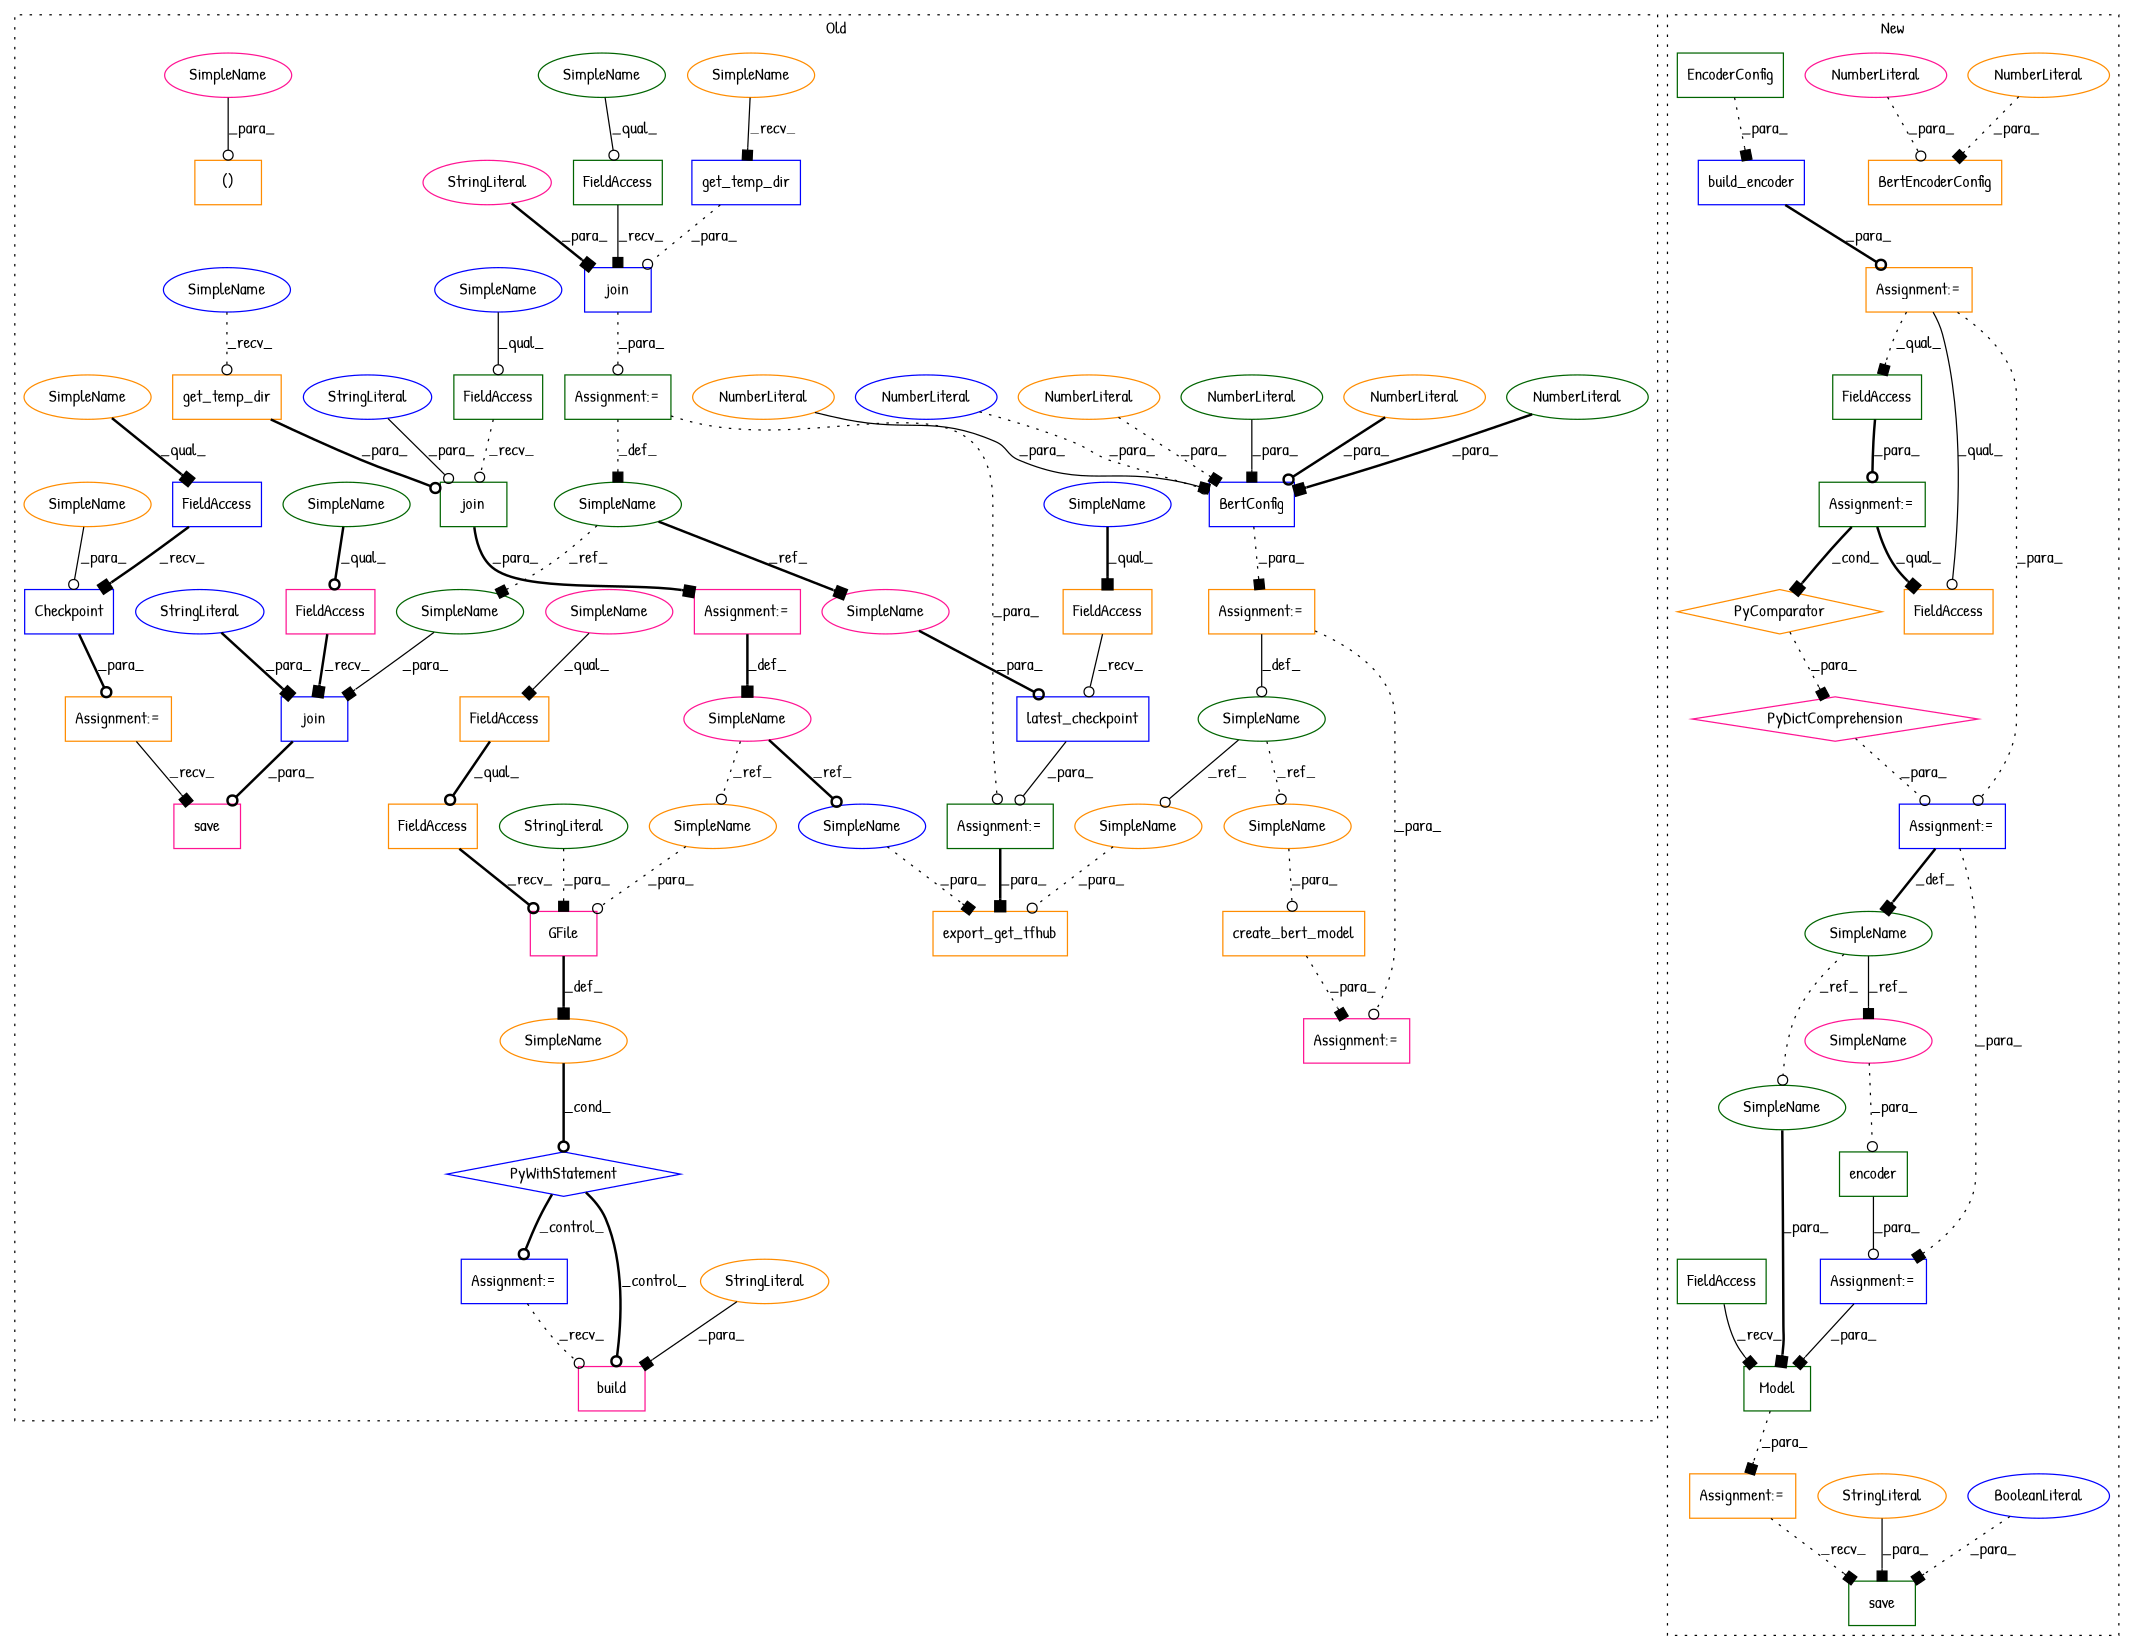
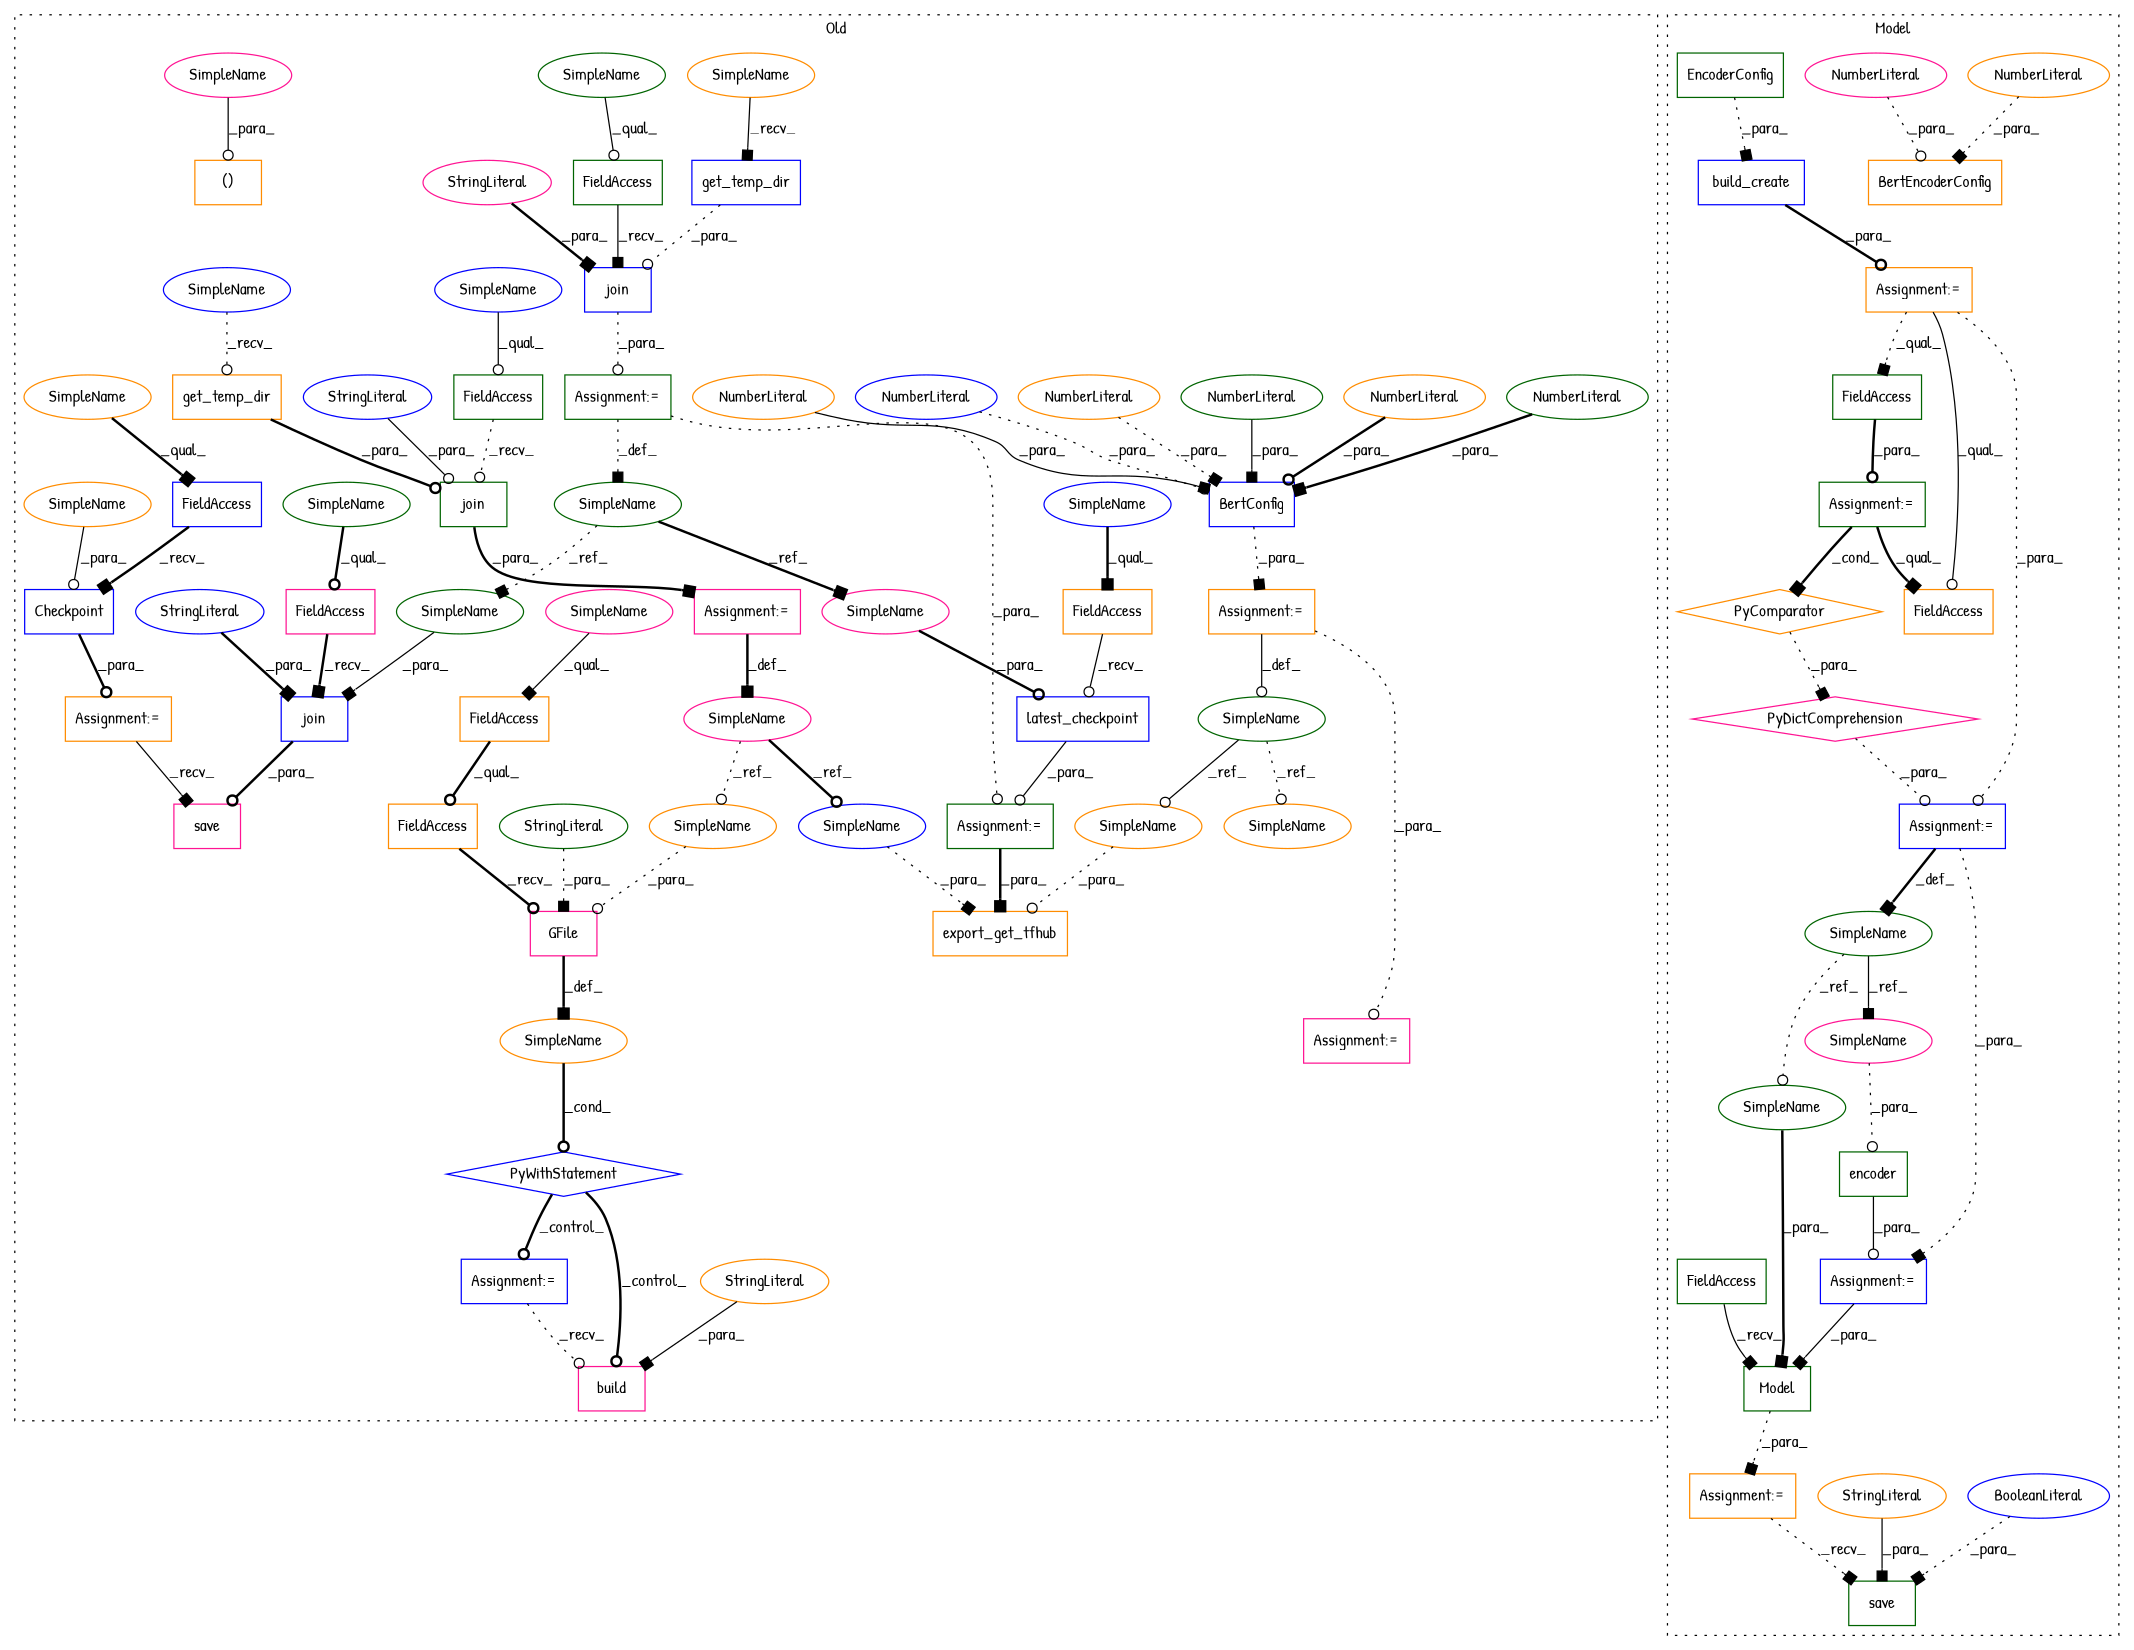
  digraph {
    fontname="Patrick Hand"
    node [a=42 color=darkorange fontname="Patrick Hand" l=1 s=9165 shape=box]
    edge [arrowhead=odot fontname="Patrick Hand" style=dotted]
    n1 [a=104 color=blue l="10,2" label=PyWithStatement s="9155,9206" shape=diamond]
    n2 [a=7 color=blue label="Assignment:=" s=9220]
    n3 [label=SimpleName shape=ellipse l="" s=""]
    n4 [a=32 color=darkgreen l="5,1" label=join s="9104,9148"]
    n5 [a=45 color=blue l=19 label=StringLiteral s=9129 shape=ellipse]
    n6 [a=22 color=darkgreen l=7 label=FieldAccess s=9096]
    n7 [a=7 color=deeppink label="Assignment:=" s=9095]
    n8 [a=32 color=deeppink l="6,1" label=GFile s="9185,9205"]
    n9 [color=deeppink l=10 label=SimpleName s=9085 shape=ellipse]
    n10 [a=32 l="18,1" label=export_get_tfhub s="9339,9417"]
    n11 [a=32 color=blue l="11,1" label=BertConfig s="8697,8727"]
    n12 [a=34 color=darkgreen l=5 label=NumberLiteral s=8708 shape=ellipse]
    n13 [a=34 l=3 label=NumberLiteral s=8720 shape=ellipse]
    n14 [a=34 color=darkgreen label=NumberLiteral s=8724 shape=ellipse]
    n15 [a=34 label=NumberLiteral s=8726 shape=ellipse]
    n16 [a=34 color=blue l=2 label=NumberLiteral s=8714 shape=ellipse]
    n17 [a=34 l=2 label=NumberLiteral s=8717 shape=ellipse]
-   n18 [a=32 l="18,1" label=create_bert_model s="8775,8804"]
    n19 [color=darkgreen l=11 label=SimpleName s=8677 shape=ellipse]
    n20 [a=45 color=darkgreen l=3 label=StringLiteral s=9202 shape=ellipse]
    n21 [a=22 color=deeppink l=7 label=FieldAccess s=8953]
    n22 [a=22 l=19 label=FieldAccess]
    n23 [a=22 color=darkgreen l=7 label=FieldAccess s=8832]
    n24 [a=22 l=13 label=FieldAccess]
    n25 [a=22 color=blue l=16 label=FieldAccess s=8895]
    n26 [a=32 color=blue l="11,1" label=Checkpoint s="8912,8930"]
    n27 [a=22 l=16 label=FieldAccess s=9023]
    n28 [a=106 l=21 label="()" s=8739]
    n29 [a=32 color=deeppink l="5,1" label=save s="8948,8994"]
    n30 [a=32 color=blue l="5,1" label=join s="8840,8877"]
    n31 [a=32 color=blue l="18,1" label=latest_checkpoint s="9040,9078"]
    n32 [color=darkgreen l=20 label=SimpleName s=8811 shape=ellipse]
    n33 [a=32 color=blue l="5,1" label=join s="8961,8993"]
    n34 [a=45 color=blue l=6 label=StringLiteral s=8987 shape=ellipse]
    n35 [a=45 color=deeppink l=12 label=StringLiteral s=8865 shape=ellipse]
    n36 [a=7 color=darkgreen label="Assignment:=" s=9022]
    n37 [a=7 label="Assignment:=" s=8688]
    n38 [a=7 color=deeppink l=2 label="Assignment:=" s=8760]
    n39 [a=7 color=darkgreen label="Assignment:=" s=8831]
    n40 [a=7 label="Assignment:=" s=8894]
    n41 [a=32 color=deeppink l="6,1" label=build s="9231,9252"]
    n42 [a=45 l=15 label=StringLiteral s=9237 shape=ellipse]
    n43 [a=32 l=14 label=get_temp_dir s=9114]
    n44 [a=32 color=blue l=14 label=get_temp_dir s=8850]
    n45 [color=blue l=4 label=SimpleName s=9109 shape=ellipse]
    n46 [l=4 label=SimpleName s=8845 shape=ellipse]
    n47 [color=blue l=2 label=SimpleName s=9096 shape=ellipse]
    n48 [color=darkgreen l=2 label=SimpleName s=8832 shape=ellipse]
    n49 [color=darkgreen l=2 label=SimpleName s=8953 shape=ellipse]
    n50 [color=darkgreen l=20 label=SimpleName s=8966 shape=ellipse]
    n51 [color=deeppink l=20 label=SimpleName s=9058 shape=ellipse]
    n52 [color=deeppink l=10 label=SimpleName shape=ellipse]
    n53 [l=10 label=SimpleName s=8895 shape=ellipse]
    n54 [color=blue l=10 label=SimpleName s=9023 shape=ellipse]
    n55 [l=10 label=SimpleName s=9191 shape=ellipse]
    n56 [color=blue l=10 label=SimpleName s=9407 shape=ellipse]
    n57 [color=deeppink l=7 label=SimpleName s=8753 shape=ellipse]
    n58 [l=7 label=SimpleName s=8923 shape=ellipse]
    n59 [l=11 label=SimpleName s=8793 shape=ellipse]
    n60 [l=11 label=SimpleName s=9357 shape=ellipse]
    n61 [a=110 color=deeppink l=108 label=PyDictComprehension s=8623 shape=diamond]
    n62 [a=7 label="Assignment:=" s=8502]
    n63 [a=113 l=30 label=PyComparator s=8693 shape=diamond]
    n64 [a=7 label="Assignment:=" s=8795]
    n65 [a=7 color=darkgreen l=30 label="Assignment:=" s=8693]
    n66 [a=32 l="18,1" label=BertEncoderConfig s="8558,8583"]
    n67 [a=34 color=deeppink label=NumberLiteral s=8582 shape=ellipse]
    n68 [a=34 l=5 label=NumberLiteral s=8576 shape=ellipse]
    n69 [a=32 color=darkgreen l="5,1" label=save s="8937,8968"]
    n70 [a=9 color=blue l=5 label=BooleanLiteral s=8958 shape=ellipse]
    n71 [a=45 l=4 label=StringLiteral s=8964 shape=ellipse]
    n72 [a=32 color=darkgreen l="8,1" label=encoder s="8751,8778"]
    n73 [color=darkgreen l=19 label=SimpleName s=8592 shape=ellipse]
    n74 [a=32 color=darkgreen l="6,1" label=Model s="8813,8858"]
-   n75 [a=32 color=blue l="14,1" label=build_encoder s="8512,8585"]
+   n75 [a=32 color=blue l="14,1" label=build_create s="8512,8585"]
    n76 [a=32 color=darkgreen l="14,1" label=EncoderConfig s="8535,8584"]
    n77 [a=22 color=darkgreen l=16 label=FieldAccess s=8796]
    n78 [a=22 l=6 label=FieldAccess s=8623]
    n79 [a=22 color=darkgreen l=14 label=FieldAccess s=8700]
    n80 [a=7 color=blue l=12 label="Assignment:=" s=8611]
    n81 [a=7 color=blue label="Assignment:=" s=8750]
    n82 [color=deeppink l=19 label=SimpleName s=8759 shape=ellipse]
    n83 [color=darkgreen l=19 label=SimpleName s=8819 shape=ellipse]
    subgraph cluster_1 {
      label=Old
      style=dotted
      n1
      n2
      n3
      n4
      n5
      n6
      n7
      n8
      n9
      n10
      n11
      n12
      n13
      n14
      n15
      n16
      n17
-     n18
      n19
      n20
      n21
      n22
      n23
      n24
      n25
      n26
      n27
      n28
      n29
      n30
      n31
      n32
      n33
      n34
      n35
      n36
      n37
      n38
      n39
      n40
      n41
      n42
      n43
      n44
      n45
      n46
      n47
      n48
      n49
      n50
      n51
      n52
      n53
      n54
      n55
      n56
      n57
      n58
      n59
      n60
    }
    subgraph cluster_2 {
-     label=New
+     label=Model
      style=dotted
      n61
      n62
      n63
      n64
      n65
      n66
      n67
      n68
      n69
      n70
      n71
      n72
      n73
      n74
      n75
      n76
      n77
      n78
      n79
      n80
      n81
      n82
      n83
    }
    n1 -> n2 [label=_control_ style=bold]
    n1 -> n41 [label=_control_ style=bold]
    n2 -> n41 [label=_recv_]
    n3 -> n1 [label=_cond_ style=bold]
    n4 -> n7 [arrowhead=box label=_para_ style=bold]
    n5 -> n4 [label=_para_ style=solid]
    n6 -> n4 [label=_recv_]
    n7 -> n9 [arrowhead=box label=_def_ style=bold]
    n8 -> n3 [arrowhead=box label=_def_ style=bold]
    n9 -> n55 [label=_ref_]
    n9 -> n56 [label=_ref_ style=bold]
    n11 -> n37 [arrowhead=box label=_para_]
    n12 -> n11 [arrowhead=box label=_para_ style=bold]
    n13 -> n11 [label=_para_ style=bold]
    n14 -> n11 [arrowhead=box label=_para_ style=solid]
    n15 -> n11 [arrowhead=box label=_para_]
    n16 -> n11 [label=_para_]
    n17 -> n11 [arrowhead=box label=_para_ style=solid]
-   n18 -> n38 [arrowhead=box label=_para_]
    n19 -> n59 [label=_ref_]
    n19 -> n60 [label=_ref_ style=solid]
    n20 -> n8 [arrowhead=box label=_para_]
    n21 -> n33 [arrowhead=box label=_recv_ style=bold]
    n22 -> n8 [label=_recv_ style=bold]
    n23 -> n30 [arrowhead=box label=_recv_ style=solid]
    n24 -> n22 [label=_qual_ style=bold]
    n25 -> n26 [arrowhead=box label=_recv_ style=bold]
    n26 -> n40 [label=_para_ style=bold]
    n27 -> n31 [label=_recv_ style=solid]
    n30 -> n39 [label=_para_]
    n31 -> n36 [label=_para_ style=solid]
    n32 -> n50 [arrowhead=box label=_ref_]
    n32 -> n51 [arrowhead=box label=_ref_ style=bold]
    n33 -> n29 [label=_para_ style=bold]
    n34 -> n33 [arrowhead=box label=_para_ style=bold]
    n35 -> n30 [arrowhead=box label=_para_ style=bold]
    n36 -> n10 [arrowhead=box label=_para_ style=bold]
    n37 -> n19 [label=_def_ style=solid]
    n37 -> n38 [label=_para_]
    n39 -> n32 [arrowhead=box label=_def_]
    n39 -> n36 [label=_para_]
    n40 -> n29 [arrowhead=box label=_recv_ style=solid]
    n42 -> n41 [arrowhead=box label=_para_ style=solid]
    n43 -> n4 [label=_para_ style=bold]
    n44 -> n30 [label=_para_]
    n45 -> n43 [label=_recv_]
    n46 -> n44 [arrowhead=box label=_recv_ style=solid]
    n47 -> n6 [label=_qual_ style=solid]
    n48 -> n23 [label=_qual_ style=solid]
    n49 -> n21 [label=_qual_ style=bold]
    n50 -> n33 [arrowhead=box label=_para_ style=solid]
    n51 -> n31 [label=_para_ style=bold]
    n52 -> n24 [arrowhead=box label=_qual_ style=solid]
    n53 -> n25 [arrowhead=box label=_qual_ style=bold]
    n54 -> n27 [arrowhead=box label=_qual_ style=bold]
    n55 -> n8 [label=_para_]
    n56 -> n10 [arrowhead=box label=_para_]
    n57 -> n28 [label=_para_ style=solid]
    n58 -> n26 [label=_para_ style=solid]
-   n59 -> n18 [label=_para_]
    n60 -> n10 [label=_para_]
    n61 -> n80 [label=_para_]
    n62 -> n78 [label=_qual_ style=solid]
    n62 -> n79 [arrowhead=box label=_qual_]
    n62 -> n80 [label=_para_]
    n63 -> n61 [arrowhead=box label=_para_]
    n64 -> n69 [arrowhead=box label=_recv_]
    n65 -> n63 [arrowhead=box label=_cond_ style=bold]
    n65 -> n78 [arrowhead=box label=_qual_ style=bold]
    n67 -> n66 [label=_para_]
    n68 -> n66 [arrowhead=box label=_para_]
    n70 -> n69 [arrowhead=box label=_para_]
    n71 -> n69 [arrowhead=box label=_para_ style=solid]
    n72 -> n81 [label=_para_ style=solid]
    n73 -> n82 [arrowhead=box label=_ref_ style=solid]
    n73 -> n83 [label=_ref_]
    n74 -> n64 [arrowhead=box label=_para_]
    n75 -> n62 [label=_para_ style=bold]
    n76 -> n75 [arrowhead=box label=_para_]
    n77 -> n74 [arrowhead=box label=_recv_ style=solid]
    n79 -> n65 [label=_para_ style=bold]
    n80 -> n73 [arrowhead=box label=_def_ style=bold]
    n80 -> n81 [arrowhead=box label=_para_]
    n81 -> n74 [arrowhead=box label=_para_ style=solid]
    n82 -> n72 [label=_para_]
    n83 -> n74 [arrowhead=box label=_para_ style=bold]
  }
